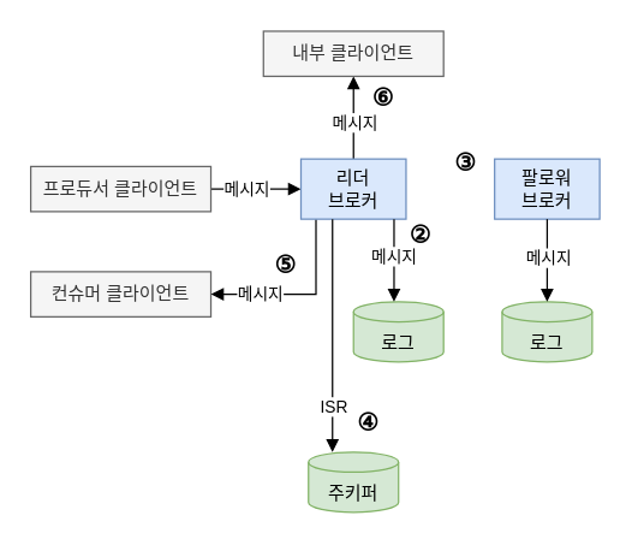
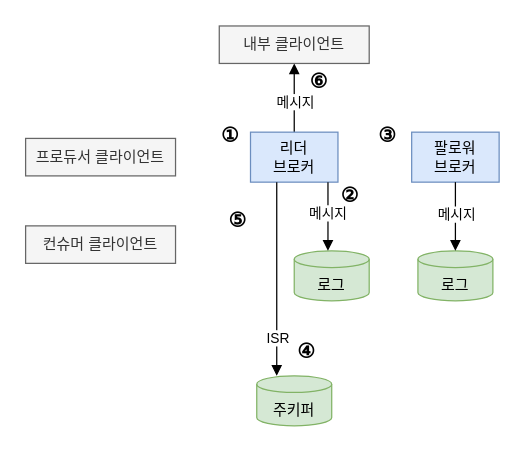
  <mxCell id="0" />
  <mxCell id="1" parent="0" />
- <mxCell id="2" style="edgeStyle=orthogonalEdgeStyle;rounded=0;orthogonalLoop=1;jettySize=auto;html=1;entryX=0;entryY=0.5;entryDx=0;entryDy=0;endArrow=block;endFill=1;" edge="1" parent="1" source="4" target="10"><mxGeometry relative="1" as="geometry" /></mxCell>
- <mxCell id="3" value="메시지" style="edgeLabel;html=1;align=center;verticalAlign=middle;resizable=0;points=[];" vertex="1" connectable="0" parent="2"><mxGeometry x="-0.433" y="1" relative="1" as="geometry"><mxPoint x="6" as="offset" /></mxGeometry></mxCell>
  <mxCell id="4" value="프로듀서 클라이언트" style="rounded=0;whiteSpace=wrap;html=1;fillColor=#f5f5f5;fontColor=#333333;strokeColor=#666666;" vertex="1" parent="1"><mxGeometry x="20" y="110" width="120" height="30" as="geometry" /></mxCell>
  <mxCell id="5" value="컨슈머 클라이언트" style="rounded=0;whiteSpace=wrap;html=1;fillColor=#f5f5f5;fontColor=#333333;strokeColor=#666666;" vertex="1" parent="1"><mxGeometry x="20" y="180" width="120" height="30" as="geometry" /></mxCell>
- <mxCell id="6" style="edgeStyle=orthogonalEdgeStyle;rounded=0;orthogonalLoop=1;jettySize=auto;html=1;entryX=1;entryY=0.5;entryDx=0;entryDy=0;endArrow=block;endFill=1;" edge="1" parent="1" source="10" target="5"><mxGeometry relative="1" as="geometry"><Array as="points"><mxPoint x="210" y="195" /></Array></mxGeometry></mxCell>
- <mxCell id="7" value="메시지" style="edgeLabel;html=1;align=center;verticalAlign=middle;resizable=0;points=[];" vertex="1" connectable="0" parent="6"><mxGeometry x="0.55" y="-3" relative="1" as="geometry"><mxPoint x="5" y="2" as="offset" /></mxGeometry></mxCell>
  <mxCell id="8" style="edgeStyle=orthogonalEdgeStyle;rounded=0;orthogonalLoop=1;jettySize=auto;html=1;entryX=0.5;entryY=1;entryDx=0;entryDy=0;endArrow=block;endFill=1;" edge="1" parent="1" source="10" target="12"><mxGeometry relative="1" as="geometry" /></mxCell>
  <mxCell id="9" value="메시지" style="edgeLabel;html=1;align=center;verticalAlign=middle;resizable=0;points=[];" vertex="1" connectable="0" parent="8"><mxGeometry x="-0.091" relative="1" as="geometry"><mxPoint as="offset" /></mxGeometry></mxCell>
  <mxCell id="10" value="리더&lt;div&gt;브로커&lt;/div&gt;" style="rounded=0;whiteSpace=wrap;html=1;fillColor=#dae8fc;strokeColor=#6c8ebf;" vertex="1" parent="1"><mxGeometry x="200" y="105" width="70" height="40" as="geometry" /></mxCell>
  <mxCell id="11" value="팔로워&lt;div&gt;브로커&lt;/div&gt;" style="rounded=0;whiteSpace=wrap;html=1;fillColor=#dae8fc;strokeColor=#6c8ebf;" vertex="1" parent="1"><mxGeometry x="329" y="105" width="70" height="40" as="geometry" /></mxCell>
  <mxCell id="12" value="내부 클라이언트" style="rounded=0;whiteSpace=wrap;html=1;fillColor=#f5f5f5;fontColor=#333333;strokeColor=#666666;" vertex="1" parent="1"><mxGeometry x="175" y="20" width="120" height="30" as="geometry" /></mxCell>
  <mxCell id="13" value="&lt;div&gt;&lt;br&gt;&lt;/div&gt;로그" style="strokeWidth=1;html=1;shape=mxgraph.flowchart.database;whiteSpace=wrap;fillColor=#d5e8d4;strokeColor=#82b366;" vertex="1" parent="1"><mxGeometry x="235" y="200" width="60" height="40" as="geometry" /></mxCell>
  <mxCell id="14" value="&lt;div&gt;&lt;br&gt;&lt;/div&gt;로그" style="strokeWidth=1;html=1;shape=mxgraph.flowchart.database;whiteSpace=wrap;fillColor=#d5e8d4;strokeColor=#82b366;" vertex="1" parent="1"><mxGeometry x="334" y="200" width="60" height="40" as="geometry" /></mxCell>
  <mxCell id="15" value="&lt;div&gt;&lt;br&gt;&lt;/div&gt;주키퍼" style="strokeWidth=1;html=1;shape=mxgraph.flowchart.database;whiteSpace=wrap;fillColor=#d5e8d4;strokeColor=#82b366;" vertex="1" parent="1"><mxGeometry x="205" y="300" width="60" height="40" as="geometry" /></mxCell>
+ <mxCell id="16" value="①" style="text;html=1;align=center;verticalAlign=middle;whiteSpace=wrap;rounded=0;strokeWidth=1;fontSize=16;fontStyle=1;labelBackgroundColor=default;" vertex="1" parent="1"><mxGeometry x="169" y="97" width="30" height="20" as="geometry" /></mxCell>
  <mxCell id="17" value="②" style="text;html=1;align=center;verticalAlign=middle;whiteSpace=wrap;rounded=0;strokeWidth=1;fontSize=16;fontStyle=1;labelBackgroundColor=default;" vertex="1" parent="1"><mxGeometry x="265" y="145" width="30" height="20" as="geometry" /></mxCell>
  <mxCell id="18" value="③" style="text;html=1;align=center;verticalAlign=middle;whiteSpace=wrap;rounded=0;strokeWidth=1;fontSize=16;fontStyle=1;labelBackgroundColor=default;" vertex="1" parent="1"><mxGeometry x="295" y="97" width="30" height="20" as="geometry" /></mxCell>
  <mxCell id="19" value="④" style="text;html=1;align=center;verticalAlign=middle;whiteSpace=wrap;rounded=0;strokeWidth=1;fontSize=16;fontStyle=1;labelBackgroundColor=default;" vertex="1" parent="1"><mxGeometry x="230" y="270" width="30" height="20" as="geometry" /></mxCell>
  <mxCell id="20" value="⑤" style="text;html=1;align=center;verticalAlign=middle;whiteSpace=wrap;rounded=0;strokeWidth=1;fontSize=16;fontStyle=1;labelBackgroundColor=default;" vertex="1" parent="1"><mxGeometry x="175" y="165" width="30" height="20" as="geometry" /></mxCell>
  <mxCell id="21" value="⑥" style="text;html=1;align=center;verticalAlign=middle;whiteSpace=wrap;rounded=0;strokeWidth=1;fontSize=16;fontStyle=1;labelBackgroundColor=default;" vertex="1" parent="1"><mxGeometry x="240" y="54" width="30" height="20" as="geometry" /></mxCell>
  <mxCell id="22" style="edgeStyle=orthogonalEdgeStyle;rounded=0;orthogonalLoop=1;jettySize=auto;html=1;entryX=0.5;entryY=0;entryDx=0;entryDy=0;entryPerimeter=0;endArrow=block;endFill=1;" edge="1" parent="1"><mxGeometry relative="1" as="geometry"><mxPoint x="262" y="145" as="sourcePoint" /><mxPoint x="262" y="200" as="targetPoint" /><Array as="points"><mxPoint x="262" y="160" /><mxPoint x="262" y="160" /></Array></mxGeometry></mxCell>
  <mxCell id="23" value="메시지" style="edgeLabel;html=1;align=center;verticalAlign=middle;resizable=0;points=[];" vertex="1" connectable="0" parent="22"><mxGeometry x="-0.236" y="1" relative="1" as="geometry"><mxPoint x="-2" y="3" as="offset" /></mxGeometry></mxCell>
  <mxCell id="24" style="edgeStyle=orthogonalEdgeStyle;rounded=0;orthogonalLoop=1;jettySize=auto;html=1;entryX=0.5;entryY=0;entryDx=0;entryDy=0;entryPerimeter=0;endArrow=block;endFill=1;" edge="1" parent="1" source="11" target="14"><mxGeometry relative="1" as="geometry" /></mxCell>
  <mxCell id="25" value="메시지" style="edgeLabel;html=1;align=center;verticalAlign=middle;resizable=0;points=[];" vertex="1" connectable="0" parent="24"><mxGeometry x="-0.018" y="1" relative="1" as="geometry"><mxPoint x="-1" y="-2" as="offset" /></mxGeometry></mxCell>
  <mxCell id="26" style="edgeStyle=orthogonalEdgeStyle;rounded=0;orthogonalLoop=1;jettySize=auto;html=1;entryX=0.5;entryY=0;entryDx=0;entryDy=0;entryPerimeter=0;endArrow=block;endFill=1;" edge="1" parent="1"><mxGeometry relative="1" as="geometry"><mxPoint x="221" y="145" as="sourcePoint" /><mxPoint x="221" y="300" as="targetPoint" /></mxGeometry></mxCell>
  <mxCell id="27" value="ISR" style="edgeLabel;html=1;align=center;verticalAlign=middle;resizable=0;points=[];" vertex="1" connectable="0" parent="26"><mxGeometry x="0.548" y="1" relative="1" as="geometry"><mxPoint x="-1" y="4" as="offset" /></mxGeometry></mxCell>
